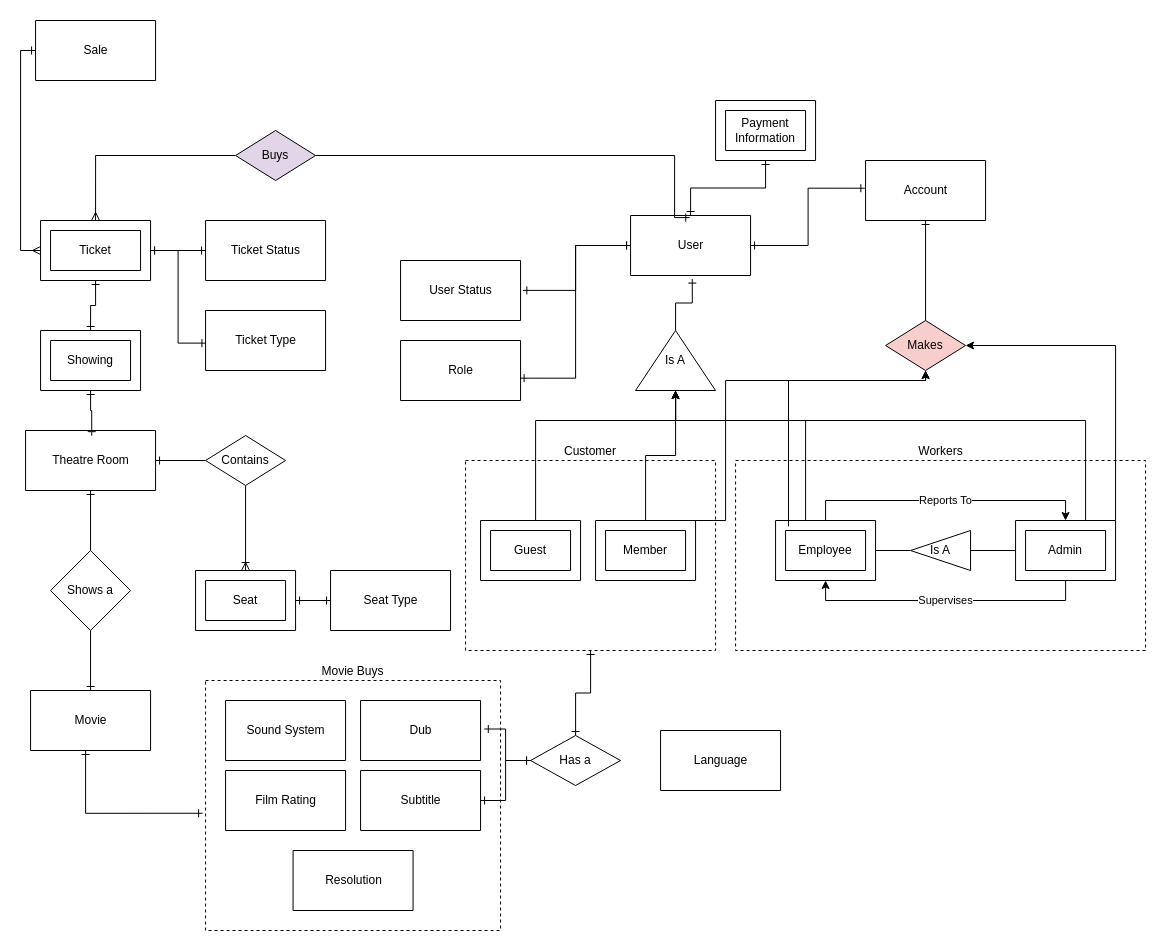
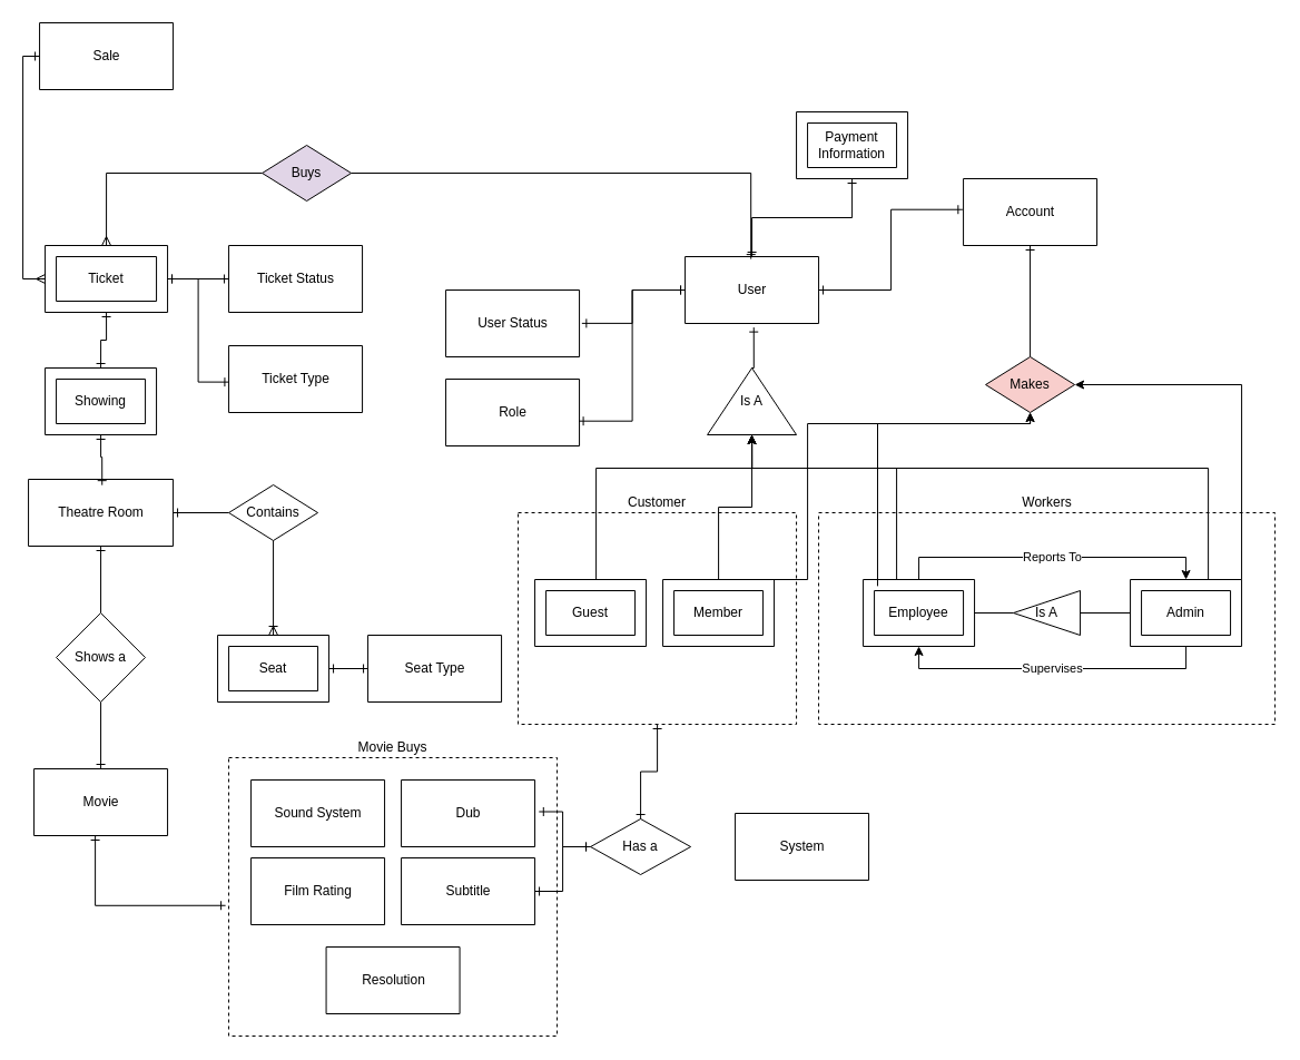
  <mxCell id="0" />
  <mxCell id="1" parent="0" />
  <mxCell id="2" value="Customer" style="rounded=0;whiteSpace=wrap;html=1;dashed=1;labelPosition=center;verticalLabelPosition=top;align=center;verticalAlign=bottom;" vertex="1" parent="1"><mxGeometry x="465.07" y="460" width="250" height="190" as="geometry" /></mxCell>
  <mxCell id="3" value="Workers" style="verticalLabelPosition=top;verticalAlign=bottom;html=1;shape=mxgraph.basic.rect;fillColor2=none;strokeWidth=1;size=20;indent=5;dashed=1;labelPosition=center;align=center;" vertex="1" parent="1"><mxGeometry x="735.07" y="460" width="410" height="190" as="geometry" /></mxCell>
  <mxCell id="4" value="Movie Buys" style="rounded=0;whiteSpace=wrap;html=1;dashed=1;labelPosition=center;verticalLabelPosition=top;align=center;verticalAlign=bottom;" vertex="1" parent="1"><mxGeometry x="205.07" y="680" width="295" height="250" as="geometry" /></mxCell>
  <mxCell id="5" style="edgeStyle=orthogonalEdgeStyle;rounded=0;orthogonalLoop=1;jettySize=auto;html=1;entryX=0;entryY=0.5;entryDx=0;entryDy=0;exitX=0;exitY=0;exitDx=75;exitDy=0;exitPerimeter=0;" edge="1" parent="1" source="6" target="51"><mxGeometry relative="1" as="geometry"><Array as="points"><mxPoint x="1085.07" y="520" /><mxPoint x="1085.07" y="420" /><mxPoint x="675.07" y="420" /></Array></mxGeometry></mxCell>
  <mxCell id="6" value="Admin" style="verticalLabelPosition=middle;verticalAlign=middle;html=1;shape=mxgraph.basic.frame;dx=10;whiteSpace=wrap;labelPosition=center;align=center;" vertex="1" parent="1"><mxGeometry x="1015.07" y="520" width="100" height="60" as="geometry" /></mxCell>
  <mxCell id="7" style="edgeStyle=orthogonalEdgeStyle;rounded=0;orthogonalLoop=1;jettySize=auto;html=1;startArrow=ERone;startFill=0;endArrow=ERone;endFill=0;exitX=0.003;exitY=0.544;exitDx=0;exitDy=0;exitPerimeter=0;entryX=1;entryY=0.5;entryDx=0;entryDy=0;entryPerimeter=0;" edge="1" parent="1" source="8" target="35"><mxGeometry relative="1" as="geometry"><mxPoint x="520.07" y="150" as="targetPoint" /><mxPoint x="560.07" y="421" as="sourcePoint" /></mxGeometry></mxCell>
  <mxCell id="8" value="Ticket Type" style="verticalLabelPosition=middle;verticalAlign=middle;html=1;shape=mxgraph.basic.rect;fillColor2=none;strokeWidth=1;size=20;indent=5;labelPosition=center;align=center;" vertex="1" parent="1"><mxGeometry x="205.07" y="310" width="120" height="60" as="geometry" /></mxCell>
  <mxCell id="9" value="Film Rating" style="verticalLabelPosition=middle;verticalAlign=middle;html=1;shape=mxgraph.basic.rect;fillColor2=none;strokeWidth=1;size=20;indent=5;labelPosition=center;align=center;" vertex="1" parent="1"><mxGeometry x="225.07" y="770" width="120" height="60" as="geometry" /></mxCell>
  <mxCell id="10" style="edgeStyle=orthogonalEdgeStyle;rounded=0;orthogonalLoop=1;jettySize=auto;html=1;startArrow=ERone;startFill=0;endArrow=ERone;endFill=0;" edge="1" parent="1" source="11" target="40"><mxGeometry relative="1" as="geometry" /></mxCell>
  <mxCell id="11" value="Subtitle" style="verticalLabelPosition=middle;verticalAlign=middle;html=1;shape=mxgraph.basic.rect;fillColor2=none;strokeWidth=1;size=20;indent=5;labelPosition=center;align=center;" vertex="1" parent="1"><mxGeometry x="360.07" y="770" width="120" height="60" as="geometry" /></mxCell>
  <mxCell id="12" value="Dub" style="verticalLabelPosition=middle;verticalAlign=middle;html=1;shape=mxgraph.basic.rect;fillColor2=none;strokeWidth=1;size=20;indent=5;labelPosition=center;align=center;" vertex="1" parent="1"><mxGeometry x="360.07" y="700" width="120" height="60" as="geometry" /></mxCell>
  <mxCell id="13" value="User Status" style="verticalLabelPosition=middle;verticalAlign=middle;html=1;shape=mxgraph.basic.rect;fillColor2=none;strokeWidth=1;size=20;indent=5;labelPosition=center;align=center;" vertex="1" parent="1"><mxGeometry x="400.07" y="260" width="120" height="60" as="geometry" /></mxCell>
- <mxCell id="14" value="Language" style="verticalLabelPosition=middle;verticalAlign=middle;html=1;shape=mxgraph.basic.rect;fillColor2=none;strokeWidth=1;size=20;indent=5;labelPosition=center;align=center;" vertex="1" parent="1"><mxGeometry x="660.07" y="730" width="120" height="60" as="geometry" /></mxCell>
+ <mxCell id="14" value="System" style="verticalLabelPosition=middle;verticalAlign=middle;html=1;shape=mxgraph.basic.rect;fillColor2=none;strokeWidth=1;size=20;indent=5;labelPosition=center;align=center;" vertex="1" parent="1"><mxGeometry x="660.07" y="730" width="120" height="60" as="geometry" /></mxCell>
  <mxCell id="15" value="Resolution" style="verticalLabelPosition=middle;verticalAlign=middle;html=1;shape=mxgraph.basic.rect;fillColor2=none;strokeWidth=1;size=20;indent=5;labelPosition=center;align=center;" vertex="1" parent="1"><mxGeometry x="292.57" y="850" width="120" height="60" as="geometry" /></mxCell>
  <mxCell id="16" value="Seat Type" style="verticalLabelPosition=middle;verticalAlign=middle;html=1;shape=mxgraph.basic.rect;fillColor2=none;strokeWidth=1;size=20;indent=5;labelPosition=center;align=center;" vertex="1" parent="1"><mxGeometry x="330.07" y="570" width="120" height="60" as="geometry" /></mxCell>
  <mxCell id="17" value="Ticket Status" style="verticalLabelPosition=middle;verticalAlign=middle;html=1;shape=mxgraph.basic.rect;fillColor2=none;strokeWidth=1;size=20;indent=5;labelPosition=center;align=center;" vertex="1" parent="1"><mxGeometry x="205.07" y="220" width="120" height="60" as="geometry" /></mxCell>
  <mxCell id="18" value="Sale" style="verticalLabelPosition=middle;verticalAlign=middle;html=1;shape=mxgraph.basic.rect;fillColor2=none;strokeWidth=1;size=20;indent=5;labelPosition=center;align=center;" vertex="1" parent="1"><mxGeometry x="35.07" y="20" width="120" height="60" as="geometry" /></mxCell>
  <mxCell id="19" value="Role" style="verticalLabelPosition=middle;verticalAlign=middle;html=1;shape=mxgraph.basic.rect;fillColor2=none;strokeWidth=1;size=20;indent=5;labelPosition=center;align=center;" vertex="1" parent="1"><mxGeometry x="400.07" y="340" width="120" height="60" as="geometry" /></mxCell>
  <mxCell id="20" style="edgeStyle=orthogonalEdgeStyle;rounded=0;orthogonalLoop=1;jettySize=auto;html=1;endArrow=none;endFill=0;startArrow=ERone;startFill=0;" edge="1" parent="1" source="21" target="53"><mxGeometry relative="1" as="geometry" /></mxCell>
  <mxCell id="21" value="&lt;div&gt;Account&lt;/div&gt;" style="verticalLabelPosition=middle;verticalAlign=middle;html=1;shape=mxgraph.basic.rect;fillColor2=none;strokeWidth=1;size=20;indent=5;labelPosition=center;align=center;" vertex="1" parent="1"><mxGeometry x="865.07" y="160" width="120" height="60" as="geometry" /></mxCell>
- <mxCell id="22" value="User" style="verticalLabelPosition=middle;verticalAlign=middle;html=1;shape=mxgraph.basic.rect;fillColor2=none;strokeWidth=1;size=20;indent=5;labelPosition=center;align=center;" vertex="1" parent="1"><mxGeometry x="630.07" y="215" width="120" height="60" as="geometry" /></mxCell>
+ <mxCell id="22" value="User" style="verticalLabelPosition=middle;verticalAlign=middle;html=1;shape=mxgraph.basic.rect;fillColor2=none;strokeWidth=1;size=20;indent=5;labelPosition=center;align=center;" vertex="1" parent="1"><mxGeometry x="615.07" y="230" width="120" height="60" as="geometry" /></mxCell>
  <mxCell id="23" style="edgeStyle=orthogonalEdgeStyle;rounded=0;orthogonalLoop=1;jettySize=auto;html=1;entryX=0;entryY=0.5;entryDx=0;entryDy=0;startArrow=ERone;startFill=0;endArrow=none;endFill=0;" edge="1" parent="1" source="25" target="44"><mxGeometry relative="1" as="geometry" /></mxCell>
  <mxCell id="24" style="edgeStyle=orthogonalEdgeStyle;rounded=0;orthogonalLoop=1;jettySize=auto;html=1;entryX=0.5;entryY=0;entryDx=0;entryDy=0;startArrow=ERone;startFill=0;endArrow=none;endFill=0;" edge="1" parent="1" source="25" target="47"><mxGeometry relative="1" as="geometry" /></mxCell>
  <mxCell id="25" value="Theatre Room" style="verticalLabelPosition=middle;verticalAlign=middle;html=1;shape=mxgraph.basic.rect;fillColor2=none;strokeWidth=1;size=20;indent=5;labelPosition=center;align=center;" vertex="1" parent="1"><mxGeometry x="25.07" y="430" width="130" height="60" as="geometry" /></mxCell>
  <mxCell id="26" value="Movie" style="verticalLabelPosition=middle;verticalAlign=middle;html=1;shape=mxgraph.basic.rect;fillColor2=none;strokeWidth=1;size=20;indent=5;labelPosition=center;align=center;" vertex="1" parent="1"><mxGeometry x="30.07" y="690" width="120" height="60" as="geometry" /></mxCell>
  <mxCell id="27" value="&lt;div&gt;Payment Information&lt;/div&gt;" style="verticalLabelPosition=middle;verticalAlign=middle;html=1;shape=mxgraph.basic.frame;dx=10;whiteSpace=wrap;labelPosition=center;align=center;" vertex="1" parent="1"><mxGeometry x="715.07" y="100" width="100" height="60" as="geometry" /></mxCell>
  <mxCell id="28" style="edgeStyle=orthogonalEdgeStyle;rounded=0;orthogonalLoop=1;jettySize=auto;html=1;entryX=0;entryY=0.5;entryDx=0;entryDy=0;" edge="1" parent="1" source="29" target="51"><mxGeometry relative="1" as="geometry"><mxPoint x="675.07" y="390" as="targetPoint" /></mxGeometry></mxCell>
  <mxCell id="29" value="Member" style="verticalLabelPosition=middle;verticalAlign=middle;html=1;shape=mxgraph.basic.frame;dx=10;whiteSpace=wrap;labelPosition=center;align=center;" vertex="1" parent="1"><mxGeometry x="595.07" y="520" width="100" height="60" as="geometry" /></mxCell>
  <mxCell id="30" style="edgeStyle=orthogonalEdgeStyle;rounded=0;orthogonalLoop=1;jettySize=auto;html=1;entryX=0;entryY=0.5;entryDx=0;entryDy=0;" edge="1" parent="1" source="31" target="51"><mxGeometry relative="1" as="geometry"><Array as="points"><mxPoint x="535.07" y="420" /><mxPoint x="675.07" y="420" /></Array></mxGeometry></mxCell>
  <mxCell id="31" value="Guest" style="verticalLabelPosition=middle;verticalAlign=middle;html=1;shape=mxgraph.basic.frame;dx=10;whiteSpace=wrap;labelPosition=center;align=center;" vertex="1" parent="1"><mxGeometry x="480.07" y="520" width="100" height="60" as="geometry" /></mxCell>
  <mxCell id="32" value="Showing" style="verticalLabelPosition=middle;verticalAlign=middle;html=1;shape=mxgraph.basic.frame;dx=10;whiteSpace=wrap;labelPosition=center;align=center;" vertex="1" parent="1"><mxGeometry x="40.07" y="330" width="100" height="60" as="geometry" /></mxCell>
  <mxCell id="33" value="Seat" style="verticalLabelPosition=middle;verticalAlign=middle;html=1;shape=mxgraph.basic.frame;dx=10;whiteSpace=wrap;labelPosition=center;align=center;" vertex="1" parent="1"><mxGeometry x="195.07" y="570" width="100" height="60" as="geometry" /></mxCell>
  <mxCell id="34" style="edgeStyle=orthogonalEdgeStyle;rounded=0;orthogonalLoop=1;jettySize=auto;html=1;exitX=0.5;exitY=0;exitDx=0;exitDy=0;exitPerimeter=0;entryX=0;entryY=0.5;entryDx=0;entryDy=0;startArrow=ERmany;startFill=0;endArrow=none;endFill=0;" edge="1" parent="1" source="35" target="48"><mxGeometry relative="1" as="geometry" /></mxCell>
  <mxCell id="35" value="Ticket" style="verticalLabelPosition=middle;verticalAlign=middle;html=1;shape=mxgraph.basic.frame;dx=10;whiteSpace=wrap;labelPosition=center;align=center;" vertex="1" parent="1"><mxGeometry x="40.07" y="220" width="110" height="60" as="geometry" /></mxCell>
  <mxCell id="36" style="edgeStyle=orthogonalEdgeStyle;rounded=0;orthogonalLoop=1;jettySize=auto;html=1;exitX=0.5;exitY=1;exitDx=0;exitDy=0;exitPerimeter=0;entryX=0.5;entryY=0;entryDx=0;entryDy=0;entryPerimeter=0;startArrow=ERone;startFill=0;endArrow=ERone;endFill=0;" edge="1" parent="1" source="35" target="32"><mxGeometry relative="1" as="geometry" /></mxCell>
  <mxCell id="37" style="edgeStyle=orthogonalEdgeStyle;rounded=0;orthogonalLoop=1;jettySize=auto;html=1;entryX=1;entryY=0.5;entryDx=0;entryDy=0;entryPerimeter=0;startArrow=ERone;startFill=0;endArrow=ERone;endFill=0;" edge="1" parent="1" source="17" target="35"><mxGeometry relative="1" as="geometry" /></mxCell>
  <mxCell id="38" style="edgeStyle=orthogonalEdgeStyle;rounded=0;orthogonalLoop=1;jettySize=auto;html=1;entryX=0.5;entryY=1;entryDx=0;entryDy=0;startArrow=ERone;startFill=0;endArrow=none;endFill=0;" edge="1" parent="1" source="26" target="47"><mxGeometry relative="1" as="geometry" /></mxCell>
  <mxCell id="39" value="Sound System" style="verticalLabelPosition=middle;verticalAlign=middle;html=1;shape=mxgraph.basic.rect;fillColor2=none;strokeWidth=1;size=20;indent=5;labelPosition=center;align=center;" vertex="1" parent="1"><mxGeometry x="225.07" y="700" width="120" height="60" as="geometry" /></mxCell>
  <mxCell id="40" value="Has a " style="rhombus;whiteSpace=wrap;html=1;" vertex="1" parent="1"><mxGeometry x="530.07" y="735" width="90" height="50" as="geometry" /></mxCell>
  <mxCell id="41" style="edgeStyle=orthogonalEdgeStyle;rounded=0;orthogonalLoop=1;jettySize=auto;html=1;startArrow=ERone;startFill=0;endArrow=ERone;endFill=0;" edge="1" parent="1" source="40" target="2"><mxGeometry relative="1" as="geometry" /></mxCell>
  <mxCell id="42" style="edgeStyle=orthogonalEdgeStyle;rounded=0;orthogonalLoop=1;jettySize=auto;html=1;entryX=1.031;entryY=0.475;entryDx=0;entryDy=0;entryPerimeter=0;startArrow=ERone;startFill=0;endArrow=ERone;endFill=0;" edge="1" parent="1" source="40" target="12"><mxGeometry relative="1" as="geometry" /></mxCell>
  <mxCell id="43" style="edgeStyle=orthogonalEdgeStyle;rounded=0;orthogonalLoop=1;jettySize=auto;html=1;entryX=-0.01;entryY=0.531;entryDx=0;entryDy=0;entryPerimeter=0;startArrow=ERone;startFill=0;endArrow=ERone;endFill=0;" edge="1" parent="1" source="26" target="4"><mxGeometry relative="1" as="geometry"><Array as="points"><mxPoint x="85.07" y="813" /></Array></mxGeometry></mxCell>
  <mxCell id="44" value="Contains" style="rhombus;whiteSpace=wrap;html=1;" vertex="1" parent="1"><mxGeometry x="205.07" y="435" width="80" height="50" as="geometry" /></mxCell>
  <mxCell id="45" style="edgeStyle=orthogonalEdgeStyle;rounded=0;orthogonalLoop=1;jettySize=auto;html=1;entryX=0.5;entryY=0;entryDx=0;entryDy=0;entryPerimeter=0;startArrow=none;startFill=0;endArrow=ERoneToMany;endFill=0;" edge="1" parent="1" source="44" target="33"><mxGeometry relative="1" as="geometry" /></mxCell>
  <mxCell id="46" style="edgeStyle=orthogonalEdgeStyle;rounded=0;orthogonalLoop=1;jettySize=auto;html=1;entryX=0.509;entryY=0.086;entryDx=0;entryDy=0;entryPerimeter=0;startArrow=ERone;startFill=0;endArrow=ERone;endFill=0;" edge="1" parent="1" source="32" target="25"><mxGeometry relative="1" as="geometry" /></mxCell>
  <mxCell id="47" value="Shows a" style="rhombus;whiteSpace=wrap;html=1;" vertex="1" parent="1"><mxGeometry x="50.07" y="550" width="80" height="80" as="geometry" /></mxCell>
  <mxCell id="48" value="Buys" style="rhombus;whiteSpace=wrap;html=1;fillColor=#e1d5e7;" vertex="1" parent="1"><mxGeometry x="235.07" y="130" width="80" height="50" as="geometry" /></mxCell>
  <mxCell id="49" style="edgeStyle=orthogonalEdgeStyle;rounded=0;orthogonalLoop=1;jettySize=auto;html=1;endArrow=ERone;endFill=0;exitX=1;exitY=0.5;exitDx=0;exitDy=0;entryX=0.493;entryY=0.035;entryDx=0;entryDy=0;entryPerimeter=0;" edge="1" parent="1" source="48" target="22"><mxGeometry relative="1" as="geometry"><mxPoint x="212.26" y="40" as="sourcePoint" /><mxPoint x="615.07" y="260" as="targetPoint" /><Array as="points"><mxPoint x="674.07" y="155" /></Array></mxGeometry></mxCell>
  <mxCell id="50" style="edgeStyle=orthogonalEdgeStyle;rounded=0;orthogonalLoop=1;jettySize=auto;html=1;entryX=1;entryY=0.5;entryDx=0;entryDy=0;entryPerimeter=0;startArrow=ERone;startFill=0;endArrow=ERone;endFill=0;" edge="1" parent="1" source="16" target="33"><mxGeometry relative="1" as="geometry" /></mxCell>
  <mxCell id="51" value="Is A" style="triangle;whiteSpace=wrap;html=1;rotation=0;direction=north;" vertex="1" parent="1"><mxGeometry x="635.07" y="330" width="80" height="60" as="geometry" /></mxCell>
  <mxCell id="52" style="edgeStyle=orthogonalEdgeStyle;rounded=0;orthogonalLoop=1;jettySize=auto;html=1;entryX=0.514;entryY=1.06;entryDx=0;entryDy=0;entryPerimeter=0;endArrow=ERone;endFill=0;exitX=1;exitY=0.5;exitDx=0;exitDy=0;" edge="1" parent="1" source="51" target="22"><mxGeometry relative="1" as="geometry" /></mxCell>
  <mxCell id="53" value="Makes" style="rhombus;whiteSpace=wrap;html=1;fillColor=#f8cecc;" vertex="1" parent="1"><mxGeometry x="885.07" y="320" width="80" height="50" as="geometry" /></mxCell>
  <mxCell id="54" style="edgeStyle=orthogonalEdgeStyle;rounded=0;orthogonalLoop=1;jettySize=auto;html=1;entryX=0;entryY=0.5;entryDx=0;entryDy=0;exitX=0;exitY=0;exitDx=25;exitDy=0;exitPerimeter=0;" edge="1" parent="1" source="55" target="51"><mxGeometry relative="1" as="geometry"><Array as="points"><mxPoint x="805.07" y="520" /><mxPoint x="805.07" y="420" /><mxPoint x="675.07" y="420" /></Array></mxGeometry></mxCell>
  <mxCell id="55" value="Employee" style="verticalLabelPosition=middle;verticalAlign=middle;html=1;shape=mxgraph.basic.frame;dx=10;whiteSpace=wrap;labelPosition=center;align=center;" vertex="1" parent="1"><mxGeometry x="775.07" y="520" width="100" height="60" as="geometry" /></mxCell>
  <mxCell id="56" value="Reports To" style="edgeStyle=orthogonalEdgeStyle;rounded=0;orthogonalLoop=1;jettySize=auto;html=1;exitX=0.5;exitY=0;exitDx=0;exitDy=0;exitPerimeter=0;entryX=0.5;entryY=0;entryDx=0;entryDy=0;entryPerimeter=0;" edge="1" parent="1" source="55" target="6"><mxGeometry relative="1" as="geometry" /></mxCell>
  <mxCell id="57" value="Supervises" style="edgeStyle=orthogonalEdgeStyle;rounded=0;orthogonalLoop=1;jettySize=auto;html=1;entryX=0.5;entryY=1;entryDx=0;entryDy=0;entryPerimeter=0;" edge="1" parent="1" source="6" target="55"><mxGeometry relative="1" as="geometry"><Array as="points"><mxPoint x="1065.07" y="600" /><mxPoint x="825.07" y="600" /></Array></mxGeometry></mxCell>
  <mxCell id="58" value="Is A" style="triangle;whiteSpace=wrap;html=1;direction=west;" vertex="1" parent="1"><mxGeometry x="910.07" y="530" width="60" height="40" as="geometry" /></mxCell>
  <mxCell id="59" style="edgeStyle=orthogonalEdgeStyle;rounded=0;orthogonalLoop=1;jettySize=auto;html=1;entryX=0;entryY=0.5;entryDx=0;entryDy=0;entryPerimeter=0;endArrow=none;endFill=0;" edge="1" parent="1" source="58" target="6"><mxGeometry relative="1" as="geometry" /></mxCell>
  <mxCell id="60" style="edgeStyle=orthogonalEdgeStyle;rounded=0;orthogonalLoop=1;jettySize=auto;html=1;entryX=1;entryY=0.5;entryDx=0;entryDy=0;entryPerimeter=0;endArrow=none;endFill=0;" edge="1" parent="1" source="58" target="55"><mxGeometry relative="1" as="geometry" /></mxCell>
  <mxCell id="61" style="edgeStyle=orthogonalEdgeStyle;rounded=0;orthogonalLoop=1;jettySize=auto;html=1;entryX=1.019;entryY=0.498;entryDx=0;entryDy=0;entryPerimeter=0;endArrow=ERone;endFill=0;startArrow=ERone;startFill=0;" edge="1" parent="1" source="22" target="13"><mxGeometry relative="1" as="geometry" /></mxCell>
  <mxCell id="62" style="edgeStyle=orthogonalEdgeStyle;rounded=0;orthogonalLoop=1;jettySize=auto;html=1;entryX=0.996;entryY=0.628;entryDx=0;entryDy=0;entryPerimeter=0;endArrow=ERone;endFill=0;startArrow=ERone;startFill=0;" edge="1" parent="1" source="22" target="19"><mxGeometry relative="1" as="geometry" /></mxCell>
  <mxCell id="63" style="edgeStyle=orthogonalEdgeStyle;rounded=0;orthogonalLoop=1;jettySize=auto;html=1;exitX=0;exitY=0;exitDx=75;exitDy=0;exitPerimeter=0;" edge="1" parent="1" source="29"><mxGeometry relative="1" as="geometry"><mxPoint x="925.07" y="370" as="targetPoint" /><Array as="points"><mxPoint x="725.07" y="520" /><mxPoint x="725.07" y="380" /><mxPoint x="925.07" y="380" /></Array></mxGeometry></mxCell>
  <mxCell id="64" style="edgeStyle=orthogonalEdgeStyle;rounded=0;orthogonalLoop=1;jettySize=auto;html=1;entryX=0.129;entryY=0.098;entryDx=0;entryDy=0;entryPerimeter=0;endArrow=none;endFill=0;startArrow=classic;startFill=1;" edge="1" parent="1" source="53" target="55"><mxGeometry relative="1" as="geometry"><Array as="points"><mxPoint x="925.07" y="380" /><mxPoint x="788.07" y="380" /></Array></mxGeometry></mxCell>
  <mxCell id="65" style="edgeStyle=orthogonalEdgeStyle;rounded=0;orthogonalLoop=1;jettySize=auto;html=1;entryX=1;entryY=0;entryDx=0;entryDy=0;entryPerimeter=0;endArrow=none;endFill=0;startArrow=classic;startFill=1;" edge="1" parent="1" source="53" target="6"><mxGeometry relative="1" as="geometry" /></mxCell>
  <mxCell id="66" style="edgeStyle=orthogonalEdgeStyle;rounded=0;orthogonalLoop=1;jettySize=auto;html=1;entryX=0;entryY=0.5;entryDx=0;entryDy=0;entryPerimeter=0;startArrow=ERone;startFill=0;endArrow=ERmany;endFill=0;" edge="1" parent="1" source="18" target="35"><mxGeometry relative="1" as="geometry"><Array as="points"><mxPoint x="20.07" y="50" /><mxPoint x="20.07" y="250" /></Array></mxGeometry></mxCell>
  <mxCell id="67" style="edgeStyle=orthogonalEdgeStyle;rounded=0;orthogonalLoop=1;jettySize=auto;html=1;entryX=-0.006;entryY=0.462;entryDx=0;entryDy=0;entryPerimeter=0;endArrow=ERone;endFill=0;startArrow=ERone;startFill=0;" edge="1" parent="1" source="22" target="21"><mxGeometry relative="1" as="geometry" /></mxCell>
  <mxCell id="68" style="edgeStyle=orthogonalEdgeStyle;rounded=0;orthogonalLoop=1;jettySize=auto;html=1;entryX=0.5;entryY=1;entryDx=0;entryDy=0;entryPerimeter=0;startArrow=ERone;startFill=0;endArrow=ERone;endFill=0;" edge="1" parent="1" source="22" target="27"><mxGeometry relative="1" as="geometry" /></mxCell>
